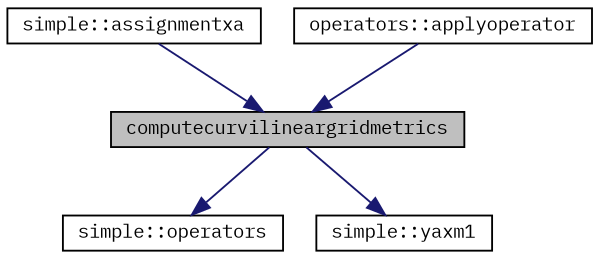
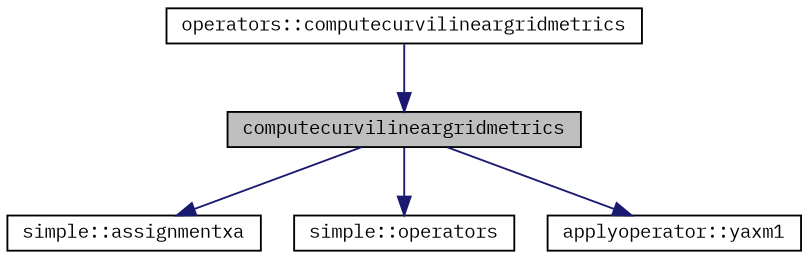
  digraph {
    fontname="IBM Plex Mono"
    rankdir=TB
    node [color=black fontname="IBM Plex Mono" fontsize=10 shape=record]
    edge [color=midnightblue fontname="IBM Plex Mono" fontsize=10 labelfontname=Helvetica labelfontsize=10 style=solid]
    n1 [fillcolor=grey75 fontcolor=black height=0.2 label=computecurvilineargridmetrics style=filled width=0.4]
    n2 [height=0.2 label="simple::assignmentxa" width=0.4]
    n3 [height=0.2 label="simple::operators" width=0.4]
-   n4 [height=0.2 label="simple::yaxm1" width=0.4]
-   n5 [height=0.2 label="operators::applyoperator" width=0.4]
-   n2 -> n1
+   n4 [height=0.2 label="applyoperator::yaxm1" width=0.4]
+   n5 [height=0.2 label="operators::computecurvilineargridmetrics" width=0.4]
+   n1 -> n2
    n1 -> n3
    n1 -> n4
    n5 -> n1
  }
